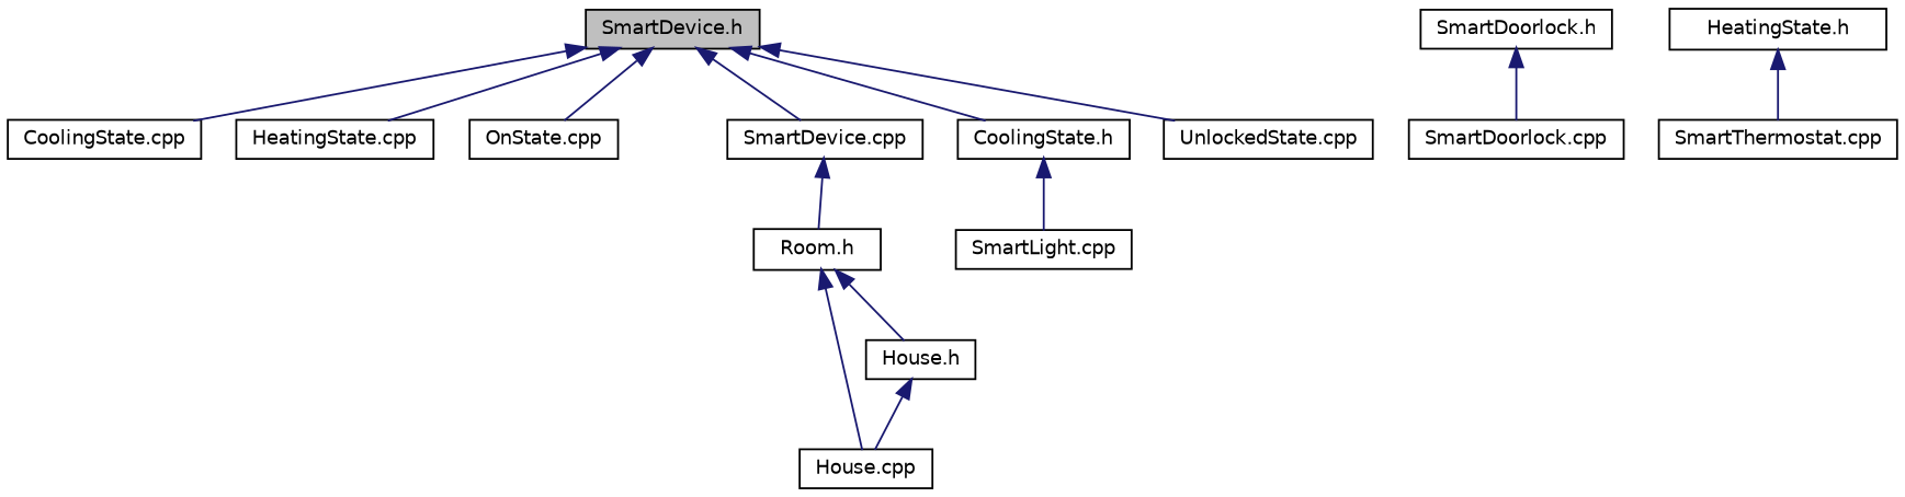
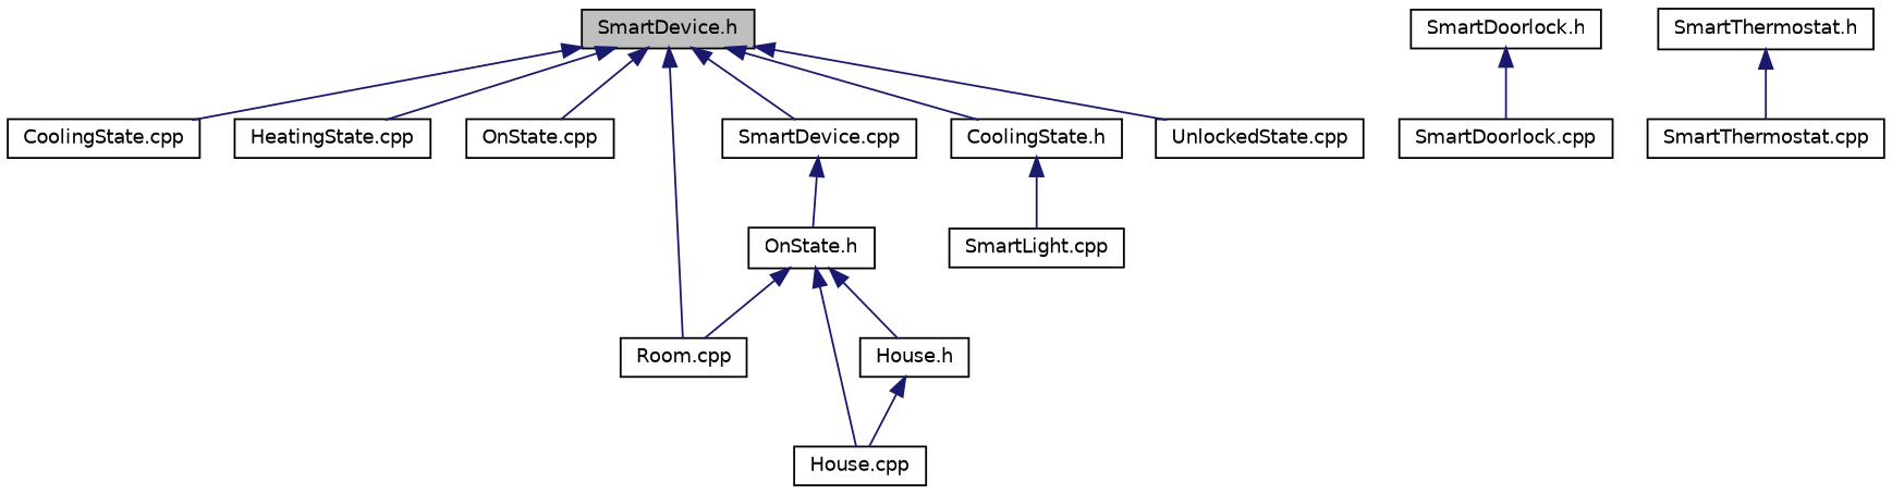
  digraph {
    node [color=black fillcolor=white fontname=Helvetica fontsize=10 shape=record style=filled]
    edge [color=midnightblue dir=back fontname=Helvetica fontsize=10 labelfontname=Helvetica labelfontsize=10 style=solid]
    n1 [fillcolor=grey75 fontcolor=black height=0.2 label="SmartDevice.h" width=0.4]
    n2 [height=0.2 label="CoolingState.cpp" width=0.4]
    n3 [height=0.2 label="HeatingState.cpp" width=0.4]
    n4 [height=0.2 label="OnState.cpp" width=0.4]
+   n5 [height=0.2 label="Room.cpp" width=0.4]
    n6 [height=0.2 label="SmartDevice.cpp" width=0.4]
    n7 [height=0.2 label="CoolingState.h" width=0.4]
    n8 [height=0.2 label="UnlockedState.cpp" width=0.4]
-   n9 [height=0.2 label="Room.h" width=0.4]
+   n9 [height=0.2 label="OnState.h" width=0.4]
    n10 [height=0.2 label="House.cpp" width=0.4]
    n11 [height=0.2 label="House.h" width=0.4]
    n12 [height=0.2 label="SmartDoorlock.h" width=0.4]
    n13 [height=0.2 label="SmartDoorlock.cpp" width=0.4]
    n14 [height=0.2 label="SmartLight.cpp" width=0.4]
-   n15 [height=0.2 label="HeatingState.h" width=0.4]
+   n15 [height=0.2 label="SmartThermostat.h" width=0.4]
    n16 [height=0.2 label="SmartThermostat.cpp" width=0.4]
    n1 -> n2
    n1 -> n3
    n1 -> n4
+   n1 -> n5
    n1 -> n6
    n1 -> n7
    n1 -> n8
    n6 -> n9
    n7 -> n14
+   n9 -> n5
    n9 -> n10
    n9 -> n11
    n11 -> n10
    n12 -> n13
    n15 -> n16
  }
